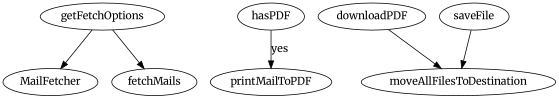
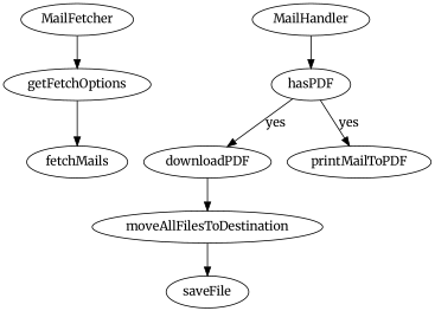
  digraph {
    fontname=Merriweather
    node [fontname=Merriweather]
    edge [fontname=Merriweather]
    MailFetcher
    getFetchOptions
    fetchMails
+   MailHandler
    hasPDF
    downloadPDF
    printMailToPDF
    moveAllFilesToDestination
    saveFile
-   getFetchOptions -> MailFetcher
+   MailFetcher -> getFetchOptions
    getFetchOptions -> fetchMails
+   MailHandler -> hasPDF
+   hasPDF -> downloadPDF [label=yes]
    hasPDF -> printMailToPDF [label=yes]
    downloadPDF -> moveAllFilesToDestination
-   saveFile -> moveAllFilesToDestination
+   moveAllFilesToDestination -> saveFile
  }
